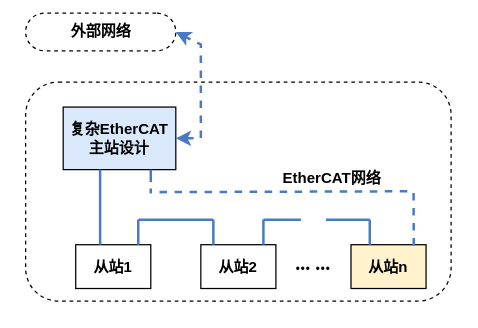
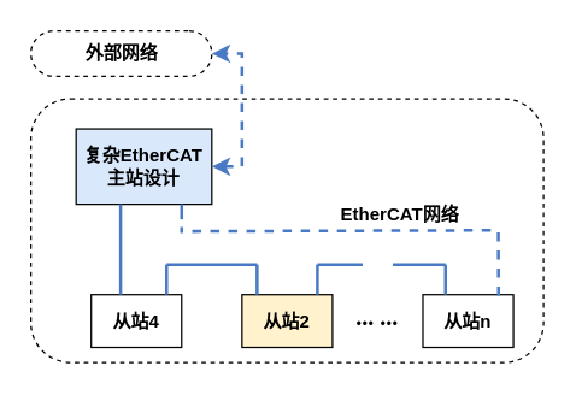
  <mxCell id="0" />
  <mxCell id="1" parent="0" />
  <mxCell id="2" value="" style="rounded=1;whiteSpace=wrap;html=1;dashed=1;movable=0;resizable=0;rotatable=0;deletable=0;editable=0;locked=1;connectable=0;" vertex="1" parent="1"><mxGeometry x="20" y="65" width="340" height="175" as="geometry" /></mxCell>
- <mxCell id="3" value="&lt;b&gt;外部网络&lt;/b&gt;" style="html=1;dashed=1;whitespace=wrap;shape=mxgraph.dfd.start" vertex="1" parent="1"><mxGeometry x="20" y="10" width="120" height="30" as="geometry" /></mxCell>
+ <mxCell id="3" value="&lt;b&gt;外部网络&lt;/b&gt;" style="html=1;dashed=1;whitespace=wrap;shape=mxgraph.dfd.start" vertex="1" parent="1"><mxGeometry x="20" y="20" width="120" height="30" as="geometry" /></mxCell>
  <mxCell id="4" value="&lt;b&gt;复杂EtherCAT主站设计&lt;/b&gt;" style="rounded=0;whiteSpace=wrap;html=1;fillColor=#dae8fc;" vertex="1" parent="1"><mxGeometry x="50" y="85" width="90" height="50" as="geometry" /></mxCell>
- <mxCell id="5" value="&lt;b&gt;从站1&lt;/b&gt;" style="rounded=0;whiteSpace=wrap;html=1;" vertex="1" parent="1"><mxGeometry x="60" y="195" width="60" height="35" as="geometry" /></mxCell>
- <mxCell id="6" value="&lt;b&gt;从站2&lt;/b&gt;" style="rounded=0;whiteSpace=wrap;html=1;" vertex="1" parent="1"><mxGeometry x="160" y="195" width="60" height="35" as="geometry" /></mxCell>
- <mxCell id="7" value="&lt;b&gt;从站n&lt;/b&gt;" style="rounded=0;whiteSpace=wrap;html=1;fillColor=#fff2cc;" vertex="1" parent="1"><mxGeometry x="280" y="195" width="60" height="35" as="geometry" /></mxCell>
+ <mxCell id="5" value="&lt;b&gt;从站4&lt;/b&gt;" style="rounded=0;whiteSpace=wrap;html=1;" vertex="1" parent="1"><mxGeometry x="60" y="195" width="60" height="35" as="geometry" /></mxCell>
+ <mxCell id="6" value="&lt;b&gt;从站2&lt;/b&gt;" style="rounded=0;whiteSpace=wrap;html=1;fillColor=#fff2cc;" vertex="1" parent="1"><mxGeometry x="160" y="195" width="60" height="35" as="geometry" /></mxCell>
+ <mxCell id="7" value="&lt;b&gt;从站n&lt;/b&gt;" style="rounded=0;whiteSpace=wrap;html=1;" vertex="1" parent="1"><mxGeometry x="280" y="195" width="60" height="35" as="geometry" /></mxCell>
  <mxCell id="8" value="" style="endArrow=none;html=1;rounded=0;fillColor=#dae8fc;strokeColor=#497ac3;strokeWidth=2;jumpSize=6;" edge="1" parent="1"><mxGeometry width="50" height="50" relative="1" as="geometry"><mxPoint x="79.5" y="195" as="sourcePoint" /><mxPoint x="79.5" y="135" as="targetPoint" /><Array as="points"><mxPoint x="79.5" y="165" /></Array></mxGeometry></mxCell>
  <mxCell id="9" value="" style="endArrow=none;html=1;rounded=0;fillColor=#dae8fc;strokeColor=#497ac3;strokeWidth=2;jumpSize=6;" edge="1" parent="1"><mxGeometry width="50" height="50" relative="1" as="geometry"><mxPoint x="170" y="175" as="sourcePoint" /><mxPoint x="110" y="175" as="targetPoint" /><Array as="points"><mxPoint x="129" y="175" /></Array></mxGeometry></mxCell>
  <mxCell id="10" value="" style="endArrow=none;html=1;rounded=0;fillColor=#dae8fc;strokeColor=#497ac3;strokeWidth=2;jumpSize=6;endSize=6;" edge="1" parent="1"><mxGeometry width="50" height="50" relative="1" as="geometry"><mxPoint x="110" y="195" as="sourcePoint" /><mxPoint x="110" y="175" as="targetPoint" /><Array as="points" /></mxGeometry></mxCell>
  <mxCell id="11" value="" style="endArrow=none;html=1;rounded=0;fillColor=#dae8fc;strokeColor=#497ac3;strokeWidth=2;jumpSize=6;" edge="1" parent="1"><mxGeometry width="50" height="50" relative="1" as="geometry"><mxPoint x="170" y="195" as="sourcePoint" /><mxPoint x="170.5" y="175" as="targetPoint" /><Array as="points"><mxPoint x="170" y="175" /></Array></mxGeometry></mxCell>
  <mxCell id="12" value="" style="endArrow=none;html=1;rounded=0;fillColor=#dae8fc;strokeColor=#497ac3;strokeWidth=2;jumpSize=6;" edge="1" parent="1"><mxGeometry width="50" height="50" relative="1" as="geometry"><mxPoint x="240" y="175" as="sourcePoint" /><mxPoint x="210" y="175" as="targetPoint" /><Array as="points"><mxPoint x="229" y="175" /></Array></mxGeometry></mxCell>
  <mxCell id="13" value="" style="endArrow=none;html=1;rounded=0;fillColor=#dae8fc;strokeColor=#497ac3;strokeWidth=2;jumpSize=6;endSize=6;" edge="1" parent="1"><mxGeometry width="50" height="50" relative="1" as="geometry"><mxPoint x="210" y="195" as="sourcePoint" /><mxPoint x="210" y="175" as="targetPoint" /><Array as="points" /></mxGeometry></mxCell>
  <mxCell id="14" value="" style="endArrow=none;html=1;rounded=0;fillColor=#dae8fc;strokeColor=#497ac3;strokeWidth=2;jumpSize=6;" edge="1" parent="1"><mxGeometry width="50" height="50" relative="1" as="geometry"><mxPoint x="295" y="195" as="sourcePoint" /><mxPoint x="295.5" y="175" as="targetPoint" /><Array as="points"><mxPoint x="295" y="175" /></Array></mxGeometry></mxCell>
  <mxCell id="15" value="" style="endArrow=none;html=1;rounded=0;fillColor=#dae8fc;strokeColor=#497ac3;strokeWidth=2;jumpSize=6;" edge="1" parent="1"><mxGeometry width="50" height="50" relative="1" as="geometry"><mxPoint x="295" y="175" as="sourcePoint" /><mxPoint x="260" y="175" as="targetPoint" /><Array as="points"><mxPoint x="279" y="175" /></Array></mxGeometry></mxCell>
  <mxCell id="16" value="" style="endArrow=none;html=1;rounded=0;fillColor=#dae8fc;strokeColor=#497ac3;strokeWidth=2;jumpSize=6;dashed=1;" edge="1" parent="1"><mxGeometry width="50" height="50" relative="1" as="geometry"><mxPoint x="325" y="152.3" as="sourcePoint" /><mxPoint x="120" y="150" as="targetPoint" /><Array as="points"><mxPoint x="120" y="153" /></Array></mxGeometry></mxCell>
  <mxCell id="17" value="" style="endArrow=none;html=1;rounded=0;fillColor=#dae8fc;strokeColor=#497ac3;strokeWidth=2;jumpSize=6;endSize=6;" edge="1" parent="1"><mxGeometry width="50" height="50" relative="1" as="geometry"><mxPoint x="120" y="145" as="sourcePoint" /><mxPoint x="120" y="135" as="targetPoint" /><Array as="points" /></mxGeometry></mxCell>
  <mxCell id="18" value="" style="endArrow=none;html=1;rounded=0;fillColor=#dae8fc;strokeColor=#497ac3;strokeWidth=2;jumpSize=6;endSize=6;dashed=1;exitX=0.836;exitY=0.017;exitDx=0;exitDy=0;exitPerimeter=0;" edge="1" parent="1" source="7"><mxGeometry width="50" height="50" relative="1" as="geometry"><mxPoint x="330" y="190" as="sourcePoint" /><mxPoint x="330" y="150" as="targetPoint" /><Array as="points" /></mxGeometry></mxCell>
  <mxCell id="19" value="&lt;font size=&quot;1&quot; style=&quot;&quot;&gt;&lt;b style=&quot;font-size: 16px;&quot;&gt;... ...&lt;/b&gt;&lt;/font&gt;" style="text;html=1;strokeColor=none;fillColor=none;align=center;verticalAlign=middle;whiteSpace=wrap;rounded=0;strokeWidth=2;fontFamily=Georgia;" vertex="1" parent="1"><mxGeometry x="225" y="195" width="50" height="30" as="geometry" /></mxCell>
  <mxCell id="20" value="" style="endArrow=classic;startArrow=classic;html=1;rounded=0;dashed=1;strokeColor=#497ac3;strokeWidth=2;fontFamily=Georgia;fontSize=16;endSize=6;jumpSize=6;entryX=1;entryY=0.5;entryDx=0;entryDy=0;entryPerimeter=0;exitX=1;exitY=0.5;exitDx=0;exitDy=0;" edge="1" parent="1" source="4" target="3"><mxGeometry width="50" height="50" relative="1" as="geometry"><mxPoint x="143" y="110" as="sourcePoint" /><mxPoint x="145" y="35" as="targetPoint" /><Array as="points"><mxPoint x="160" y="110" /><mxPoint x="160" y="35" /></Array></mxGeometry></mxCell>
  <mxCell id="21" value="&lt;font style=&quot;font-size: 12px;&quot; face=&quot;Helvetica&quot;&gt;EtherCAT网络&lt;/font&gt;" style="text;html=1;strokeColor=none;fillColor=none;align=center;verticalAlign=middle;whiteSpace=wrap;rounded=0;fontSize=16;fontFamily=Georgia;fontStyle=1" vertex="1" parent="1"><mxGeometry x="200" y="125" width="130" height="30" as="geometry" /></mxCell>
